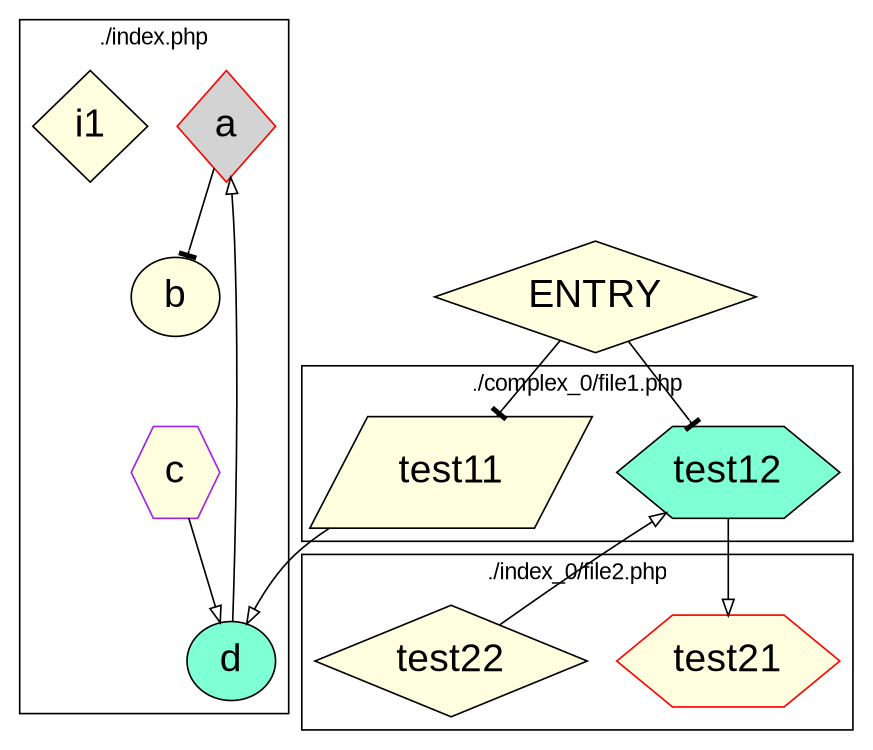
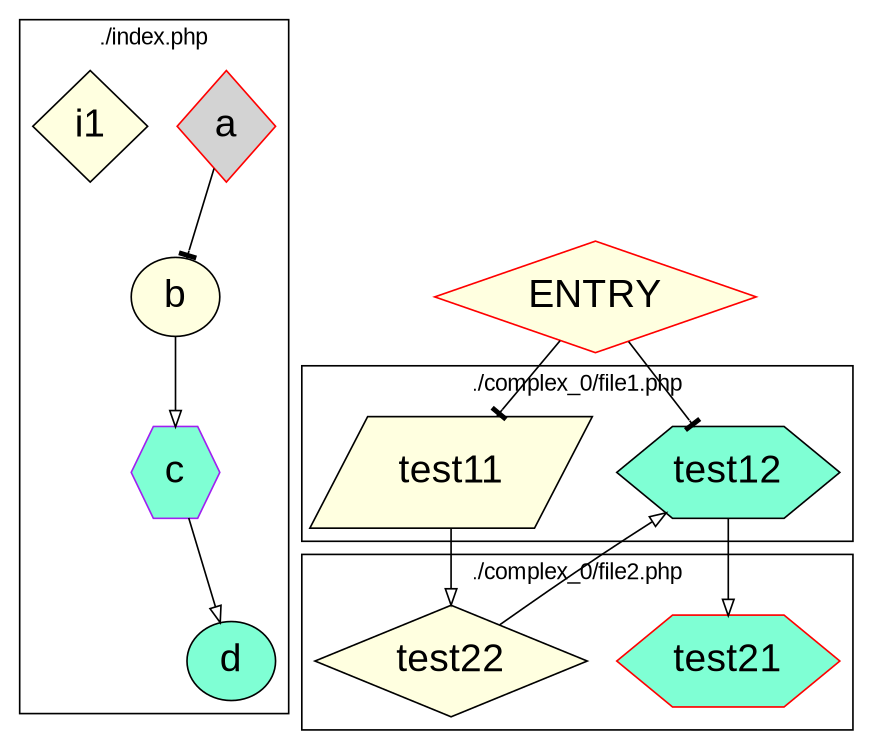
  digraph {
    fontname="Liberation Sans"
    node [color=black fillcolor=lightyellow fontname="Liberation Sans" fontsize=24 shape=diamond style=filled]
    edge [arrowhead=onormal fontname="Liberation Sans"]
    a [color=red fillcolor=lightgrey]
    b [shape=ellipse]
-   c [color=purple shape=hexagon]
+   c [color=purple fillcolor=aquamarine shape=hexagon]
    d [fillcolor=aquamarine shape=ellipse]
    i1
    test12 [fillcolor=aquamarine shape=hexagon]
    test11 [shape=parallelogram]
    test22
-   test21 [color=red shape=hexagon]
-   ENTRY
+   test21 [color=red fillcolor=aquamarine shape=hexagon]
+   ENTRY [color=red]
    subgraph cluster_1 {
      label="./index.php"
      a
      b
      c
      d
      i1
    }
    subgraph cluster_2 {
      label="./complex_0/file1.php"
      test12
      test11
    }
    subgraph cluster_3 {
-     label="./index_0/file2.php"
+     label="./complex_0/file2.php"
      test22
      test21
    }
    a -> b [arrowhead=tee]
+   b -> c
    c -> d
-   d -> a
    test12 -> test21
-   test11 -> d
+   test11 -> test22
    test22 -> test12
    ENTRY -> test12 [arrowhead=tee]
    ENTRY -> test11 [arrowhead=tee]
  }
